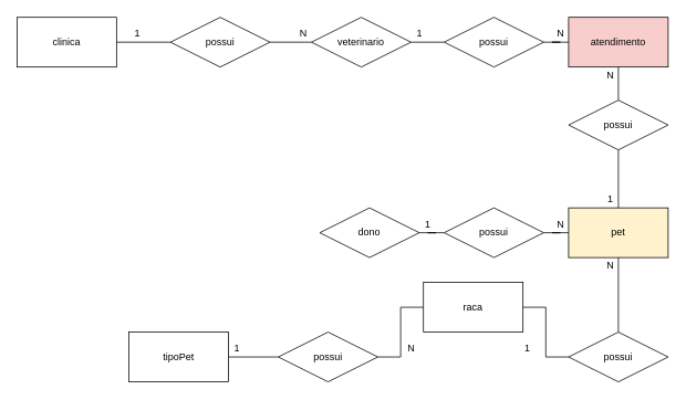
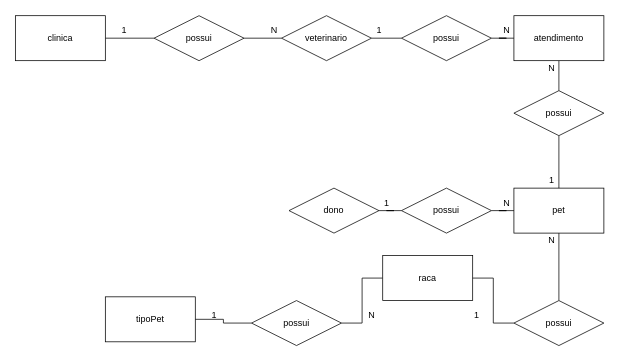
  <mxCell id="0" />
  <mxCell id="1" parent="0" />
  <mxCell id="2" style="edgeStyle=orthogonalEdgeStyle;rounded=0;orthogonalLoop=1;jettySize=auto;html=1;entryX=0;entryY=0.5;entryDx=0;entryDy=0;endArrow=none;endFill=0;" parent="1" source="3" target="9" edge="1"><mxGeometry relative="1" as="geometry" /></mxCell>
  <mxCell id="3" value="clinica" style="rounded=0;whiteSpace=wrap;html=1;" parent="1" vertex="1"><mxGeometry x="20" y="20" width="120" height="60" as="geometry" /></mxCell>
  <mxCell id="4" style="edgeStyle=orthogonalEdgeStyle;rounded=0;orthogonalLoop=1;jettySize=auto;html=1;entryX=0.5;entryY=0;entryDx=0;entryDy=0;endArrow=none;endFill=0;" edge="1" parent="1" source="5" target="18"><mxGeometry relative="1" as="geometry" /></mxCell>
- <mxCell id="5" value="pet" style="rounded=0;whiteSpace=wrap;html=1;fillColor=#fff2cc;" parent="1" vertex="1"><mxGeometry x="685" y="250" width="120" height="60" as="geometry" /></mxCell>
+ <mxCell id="5" value="pet" style="rounded=0;whiteSpace=wrap;html=1;" parent="1" vertex="1"><mxGeometry x="685" y="250" width="120" height="60" as="geometry" /></mxCell>
  <mxCell id="6" style="edgeStyle=orthogonalEdgeStyle;rounded=0;orthogonalLoop=1;jettySize=auto;html=1;entryX=0;entryY=0.5;entryDx=0;entryDy=0;endArrow=none;endFill=0;" edge="1" parent="1" source="7" target="29"><mxGeometry relative="1" as="geometry" /></mxCell>
  <mxCell id="7" value="veterinario" style="rhombus;whiteSpace=wrap;html=1;" parent="1" vertex="1"><mxGeometry x="375" y="20" width="120" height="60" as="geometry" /></mxCell>
  <mxCell id="8" style="edgeStyle=orthogonalEdgeStyle;rounded=0;orthogonalLoop=1;jettySize=auto;html=1;entryX=0;entryY=0.5;entryDx=0;entryDy=0;endArrow=none;endFill=0;" parent="1" source="9" target="7" edge="1"><mxGeometry relative="1" as="geometry" /></mxCell>
  <mxCell id="9" value="possui" style="shape=rhombus;perimeter=rhombusPerimeter;whiteSpace=wrap;html=1;align=center;" parent="1" vertex="1"><mxGeometry x="205" y="20" width="120" height="60" as="geometry" /></mxCell>
  <mxCell id="10" value="1" style="text;html=1;align=center;verticalAlign=middle;resizable=0;points=[];autosize=1;strokeColor=none;" parent="1" vertex="1"><mxGeometry x="155" y="30" width="20" height="20" as="geometry" /></mxCell>
  <mxCell id="11" value="N" style="text;html=1;align=center;verticalAlign=middle;resizable=0;points=[];autosize=1;strokeColor=none;" parent="1" vertex="1"><mxGeometry x="355" y="30" width="20" height="20" as="geometry" /></mxCell>
  <mxCell id="12" value="" style="edgeStyle=orthogonalEdgeStyle;rounded=0;orthogonalLoop=1;jettySize=auto;html=1;endArrow=none;endFill=0;" parent="1" source="13" target="5" edge="1"><mxGeometry relative="1" as="geometry" /></mxCell>
  <mxCell id="13" value="possui" style="shape=rhombus;perimeter=rhombusPerimeter;whiteSpace=wrap;html=1;align=center;" parent="1" vertex="1"><mxGeometry x="685" y="120" width="120" height="60" as="geometry" /></mxCell>
  <mxCell id="14" value="dono" style="rhombus;whiteSpace=wrap;html=1;" parent="1" vertex="1"><mxGeometry x="385" y="250" width="120" height="60" as="geometry" /></mxCell>
  <mxCell id="15" style="edgeStyle=orthogonalEdgeStyle;rounded=0;orthogonalLoop=1;jettySize=auto;html=1;entryX=1;entryY=0.5;entryDx=0;entryDy=0;endArrow=none;endFill=0;" edge="1" parent="1" source="16" target="33"><mxGeometry relative="1" as="geometry" /></mxCell>
  <mxCell id="16" value="raca" style="rounded=0;whiteSpace=wrap;html=1;" parent="1" vertex="1"><mxGeometry x="510" y="340" width="120" height="60" as="geometry" /></mxCell>
  <mxCell id="17" style="edgeStyle=orthogonalEdgeStyle;rounded=0;orthogonalLoop=1;jettySize=auto;html=1;entryX=1;entryY=0.5;entryDx=0;entryDy=0;endArrow=none;endFill=0;" edge="1" parent="1" source="18" target="16"><mxGeometry relative="1" as="geometry" /></mxCell>
  <mxCell id="18" value="possui" style="shape=rhombus;perimeter=rhombusPerimeter;whiteSpace=wrap;html=1;align=center;" parent="1" vertex="1"><mxGeometry x="685" y="400" width="120" height="60" as="geometry" /></mxCell>
  <mxCell id="19" style="edgeStyle=orthogonalEdgeStyle;rounded=0;orthogonalLoop=1;jettySize=auto;html=1;endArrow=none;endFill=0;entryX=1;entryY=0.5;entryDx=0;entryDy=0;" parent="1" source="21" target="14" edge="1"><mxGeometry relative="1" as="geometry"><mxPoint x="365" y="270" as="targetPoint" /><Array as="points" /></mxGeometry></mxCell>
  <mxCell id="20" style="edgeStyle=orthogonalEdgeStyle;rounded=0;orthogonalLoop=1;jettySize=auto;html=1;entryX=0;entryY=0.5;entryDx=0;entryDy=0;endArrow=none;endFill=0;" edge="1" parent="1" source="21" target="5"><mxGeometry relative="1" as="geometry" /></mxCell>
  <mxCell id="21" value="possui" style="shape=rhombus;perimeter=rhombusPerimeter;whiteSpace=wrap;html=1;align=center;" parent="1" vertex="1"><mxGeometry x="535" y="250" width="120" height="60" as="geometry" /></mxCell>
  <mxCell id="22" value="1" style="text;html=1;align=center;verticalAlign=middle;resizable=0;points=[];autosize=1;strokeColor=none;" parent="1" vertex="1"><mxGeometry x="275" y="410" width="20" height="20" as="geometry" /></mxCell>
  <mxCell id="23" value="N" style="text;html=1;align=center;verticalAlign=middle;resizable=0;points=[];autosize=1;strokeColor=none;" parent="1" vertex="1"><mxGeometry x="725" y="80" width="20" height="20" as="geometry" /></mxCell>
  <mxCell id="24" value="N" style="text;html=1;align=center;verticalAlign=middle;resizable=0;points=[];autosize=1;strokeColor=none;" parent="1" vertex="1"><mxGeometry x="665" y="30" width="20" height="20" as="geometry" /></mxCell>
  <mxCell id="25" value="N" style="text;html=1;align=center;verticalAlign=middle;resizable=0;points=[];autosize=1;strokeColor=none;" parent="1" vertex="1"><mxGeometry x="485" y="410" width="20" height="20" as="geometry" /></mxCell>
  <mxCell id="26" style="edgeStyle=orthogonalEdgeStyle;rounded=0;orthogonalLoop=1;jettySize=auto;html=1;entryX=0.5;entryY=0;entryDx=0;entryDy=0;endArrow=none;endFill=0;" edge="1" parent="1" source="27" target="13"><mxGeometry relative="1" as="geometry" /></mxCell>
- <mxCell id="27" value="atendimento" style="whiteSpace=wrap;html=1;fillColor=#f8cecc;" vertex="1" parent="1"><mxGeometry x="685" y="20" width="120" height="60" as="geometry" /></mxCell>
+ <mxCell id="27" value="atendimento" style="whiteSpace=wrap;html=1;" vertex="1" parent="1"><mxGeometry x="685" y="20" width="120" height="60" as="geometry" /></mxCell>
  <mxCell id="28" style="edgeStyle=orthogonalEdgeStyle;rounded=0;orthogonalLoop=1;jettySize=auto;html=1;entryX=0;entryY=0.5;entryDx=0;entryDy=0;endArrow=none;endFill=0;" edge="1" parent="1" source="29" target="27"><mxGeometry relative="1" as="geometry" /></mxCell>
  <mxCell id="29" value="possui" style="shape=rhombus;perimeter=rhombusPerimeter;whiteSpace=wrap;html=1;align=center;" vertex="1" parent="1"><mxGeometry x="535" y="20" width="120" height="60" as="geometry" /></mxCell>
  <mxCell id="30" value="1" style="text;html=1;align=center;verticalAlign=middle;resizable=0;points=[];autosize=1;strokeColor=none;" parent="1" vertex="1"><mxGeometry x="495" y="30" width="20" height="20" as="geometry" /></mxCell>
- <mxCell id="31" value="tipoPet" style="whiteSpace=wrap;html=1;" vertex="1" parent="1"><mxGeometry x="155" y="400" width="120" height="60" as="geometry" /></mxCell>
+ <mxCell id="31" value="tipoPet" style="whiteSpace=wrap;html=1;" vertex="1" parent="1"><mxGeometry x="140" y="395" width="120" height="60" as="geometry" /></mxCell>
  <mxCell id="32" style="edgeStyle=orthogonalEdgeStyle;rounded=0;orthogonalLoop=1;jettySize=auto;html=1;entryX=1;entryY=0.5;entryDx=0;entryDy=0;endArrow=none;endFill=0;" edge="1" parent="1" source="33" target="31"><mxGeometry relative="1" as="geometry" /></mxCell>
  <mxCell id="33" value="possui" style="shape=rhombus;perimeter=rhombusPerimeter;whiteSpace=wrap;html=1;align=center;" vertex="1" parent="1"><mxGeometry x="335" y="400" width="120" height="60" as="geometry" /></mxCell>
  <mxCell id="34" value="1" style="text;html=1;align=center;verticalAlign=middle;resizable=0;points=[];autosize=1;strokeColor=none;" vertex="1" parent="1"><mxGeometry x="625" y="410" width="20" height="20" as="geometry" /></mxCell>
  <mxCell id="35" value="N" style="text;html=1;align=center;verticalAlign=middle;resizable=0;points=[];autosize=1;strokeColor=none;" vertex="1" parent="1"><mxGeometry x="725" y="310" width="20" height="20" as="geometry" /></mxCell>
  <mxCell id="36" value="1" style="text;html=1;align=center;verticalAlign=middle;resizable=0;points=[];autosize=1;strokeColor=none;" vertex="1" parent="1"><mxGeometry x="505" y="260" width="20" height="20" as="geometry" /></mxCell>
  <mxCell id="37" value="N" style="text;html=1;align=center;verticalAlign=middle;resizable=0;points=[];autosize=1;strokeColor=none;" vertex="1" parent="1"><mxGeometry x="665" y="260" width="20" height="20" as="geometry" /></mxCell>
  <mxCell id="38" value="1" style="text;html=1;align=center;verticalAlign=middle;resizable=0;points=[];autosize=1;strokeColor=none;" vertex="1" parent="1"><mxGeometry x="725" y="230" width="20" height="20" as="geometry" /></mxCell>
